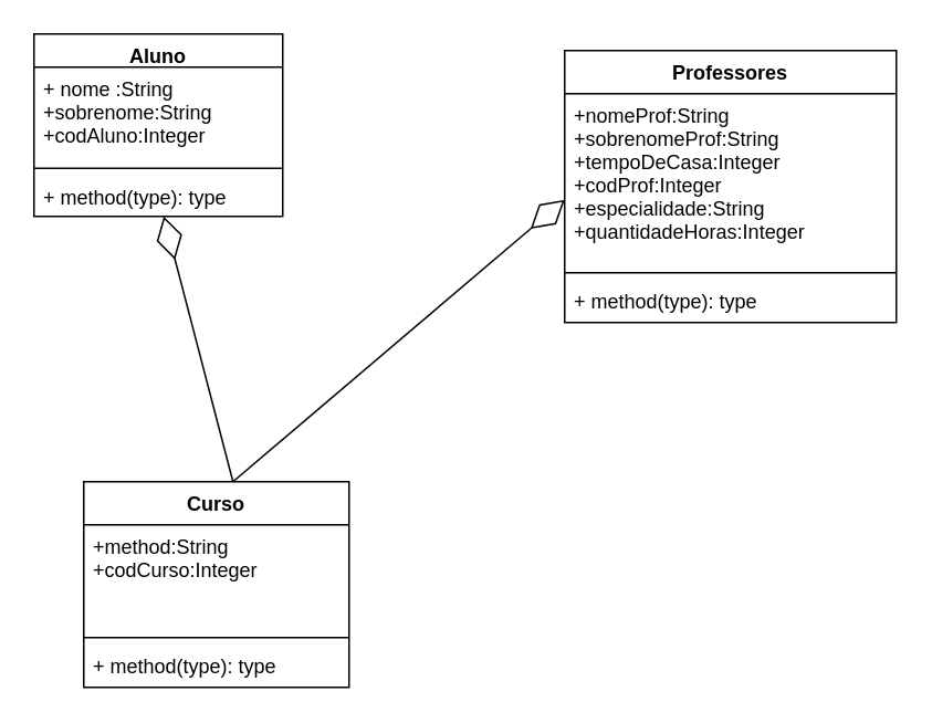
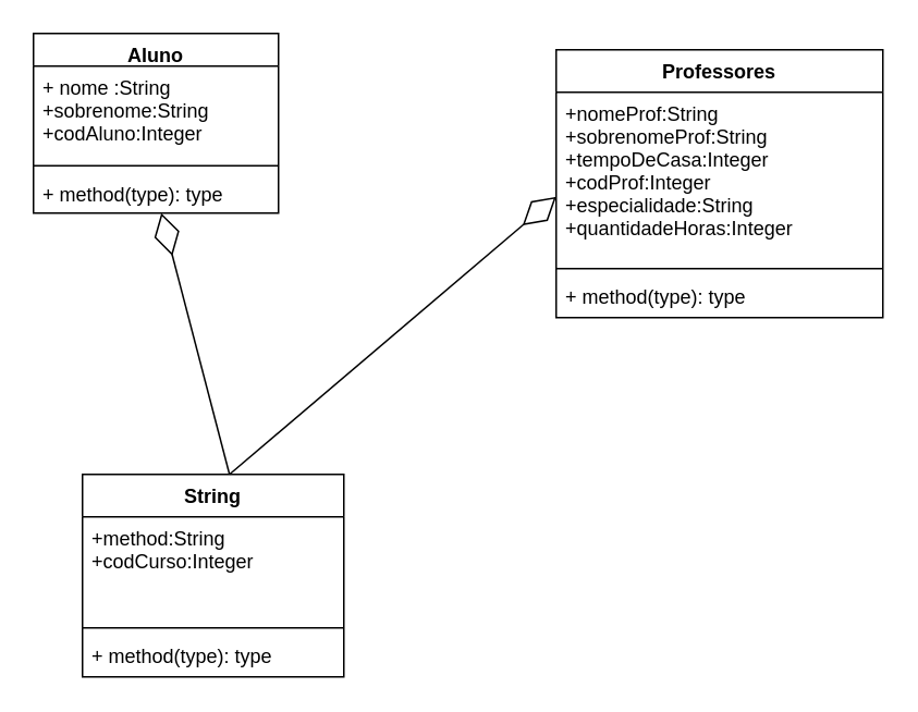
  <mxCell id="0" />
  <mxCell id="1" parent="0" />
  <mxCell id="2" value="Professores" style="swimlane;fontStyle=1;align=center;verticalAlign=top;childLayout=stackLayout;horizontal=1;startSize=26;horizontalStack=0;resizeParent=1;resizeParentMax=0;resizeLast=0;collapsible=1;marginBottom=0;" vertex="1" parent="1"><mxGeometry x="340" y="30" width="200" height="164" as="geometry" /></mxCell>
  <mxCell id="3" value="+nomeProf:String&#10;+sobrenomeProf:String&#10;+tempoDeCasa:Integer&#10;+codProf:Integer&#10;+especialidade:String&#10;+quantidadeHoras:Integer&#10;&#10;" style="text;strokeColor=none;fillColor=none;align=left;verticalAlign=top;spacingLeft=4;spacingRight=4;overflow=hidden;rotatable=0;points=[[0,0.5],[1,0.5]];portConstraint=eastwest;" vertex="1" parent="2"><mxGeometry y="26" width="200" height="104" as="geometry" /></mxCell>
  <mxCell id="4" value="" style="line;strokeWidth=1;fillColor=none;align=left;verticalAlign=middle;spacingTop=-1;spacingLeft=3;spacingRight=3;rotatable=0;labelPosition=right;points=[];portConstraint=eastwest;" vertex="1" parent="2"><mxGeometry y="130" width="200" height="8" as="geometry" /></mxCell>
  <mxCell id="5" value="+ method(type): type" style="text;strokeColor=none;fillColor=none;align=left;verticalAlign=top;spacingLeft=4;spacingRight=4;overflow=hidden;rotatable=0;points=[[0,0.5],[1,0.5]];portConstraint=eastwest;" vertex="1" parent="2"><mxGeometry y="138" width="200" height="26" as="geometry" /></mxCell>
- <mxCell id="6" value="Curso" style="swimlane;fontStyle=1;align=center;verticalAlign=top;childLayout=stackLayout;horizontal=1;startSize=26;horizontalStack=0;resizeParent=1;resizeParentMax=0;resizeLast=0;collapsible=1;marginBottom=0;" vertex="1" parent="1"><mxGeometry x="50" y="290" width="160" height="124" as="geometry" /></mxCell>
+ <mxCell id="6" value="String" style="swimlane;fontStyle=1;align=center;verticalAlign=top;childLayout=stackLayout;horizontal=1;startSize=26;horizontalStack=0;resizeParent=1;resizeParentMax=0;resizeLast=0;collapsible=1;marginBottom=0;" vertex="1" parent="1"><mxGeometry x="50" y="290" width="160" height="124" as="geometry" /></mxCell>
  <mxCell id="7" value="+method:String&#10;+codCurso:Integer" style="text;strokeColor=none;fillColor=none;align=left;verticalAlign=top;spacingLeft=4;spacingRight=4;overflow=hidden;rotatable=0;points=[[0,0.5],[1,0.5]];portConstraint=eastwest;" vertex="1" parent="6"><mxGeometry y="26" width="160" height="64" as="geometry" /></mxCell>
  <mxCell id="8" value="" style="line;strokeWidth=1;fillColor=none;align=left;verticalAlign=middle;spacingTop=-1;spacingLeft=3;spacingRight=3;rotatable=0;labelPosition=right;points=[];portConstraint=eastwest;" vertex="1" parent="6"><mxGeometry y="90" width="160" height="8" as="geometry" /></mxCell>
  <mxCell id="9" value="+ method(type): type" style="text;strokeColor=none;fillColor=none;align=left;verticalAlign=top;spacingLeft=4;spacingRight=4;overflow=hidden;rotatable=0;points=[[0,0.5],[1,0.5]];portConstraint=eastwest;" vertex="1" parent="6"><mxGeometry y="98" width="160" height="26" as="geometry" /></mxCell>
  <mxCell id="10" value="Aluno" style="swimlane;fontStyle=1;align=center;verticalAlign=top;childLayout=stackLayout;horizontal=1;startSize=20;horizontalStack=0;resizeParent=1;resizeParentMax=0;resizeLast=0;collapsible=1;marginBottom=0;" vertex="1" parent="1"><mxGeometry x="20" y="20" width="150" height="110" as="geometry" /></mxCell>
  <mxCell id="11" value="+ nome :String&#10;+sobrenome:String&#10;+codAluno:Integer" style="text;strokeColor=none;fillColor=none;align=left;verticalAlign=top;spacingLeft=4;spacingRight=4;overflow=hidden;rotatable=0;points=[[0,0.5],[1,0.5]];portConstraint=eastwest;" vertex="1" parent="10"><mxGeometry y="20" width="150" height="57" as="geometry" /></mxCell>
  <mxCell id="12" value="" style="line;strokeWidth=1;fillColor=none;align=left;verticalAlign=middle;spacingTop=-1;spacingLeft=3;spacingRight=3;rotatable=0;labelPosition=right;points=[];portConstraint=eastwest;" vertex="1" parent="10"><mxGeometry y="77" width="150" height="8" as="geometry" /></mxCell>
  <mxCell id="13" value="+ method(type): type" style="text;strokeColor=none;fillColor=none;align=left;verticalAlign=top;spacingLeft=4;spacingRight=4;overflow=hidden;rotatable=0;points=[[0,0.5],[1,0.5]];portConstraint=eastwest;" vertex="1" parent="10"><mxGeometry y="85" width="150" height="25" as="geometry" /></mxCell>
  <mxCell id="14" value="" style="endArrow=diamondThin;endFill=0;endSize=24;html=1;" edge="1" parent="1"><mxGeometry width="160" relative="1" as="geometry"><mxPoint x="140" y="290" as="sourcePoint" /><mxPoint x="340" y="120" as="targetPoint" /></mxGeometry></mxCell>
  <mxCell id="15" value="" style="endArrow=diamondThin;endFill=0;endSize=24;html=1;" edge="1" parent="1" target="13"><mxGeometry width="160" relative="1" as="geometry"><mxPoint x="140" y="290" as="sourcePoint" /><mxPoint x="340" y="120" as="targetPoint" /></mxGeometry></mxCell>
